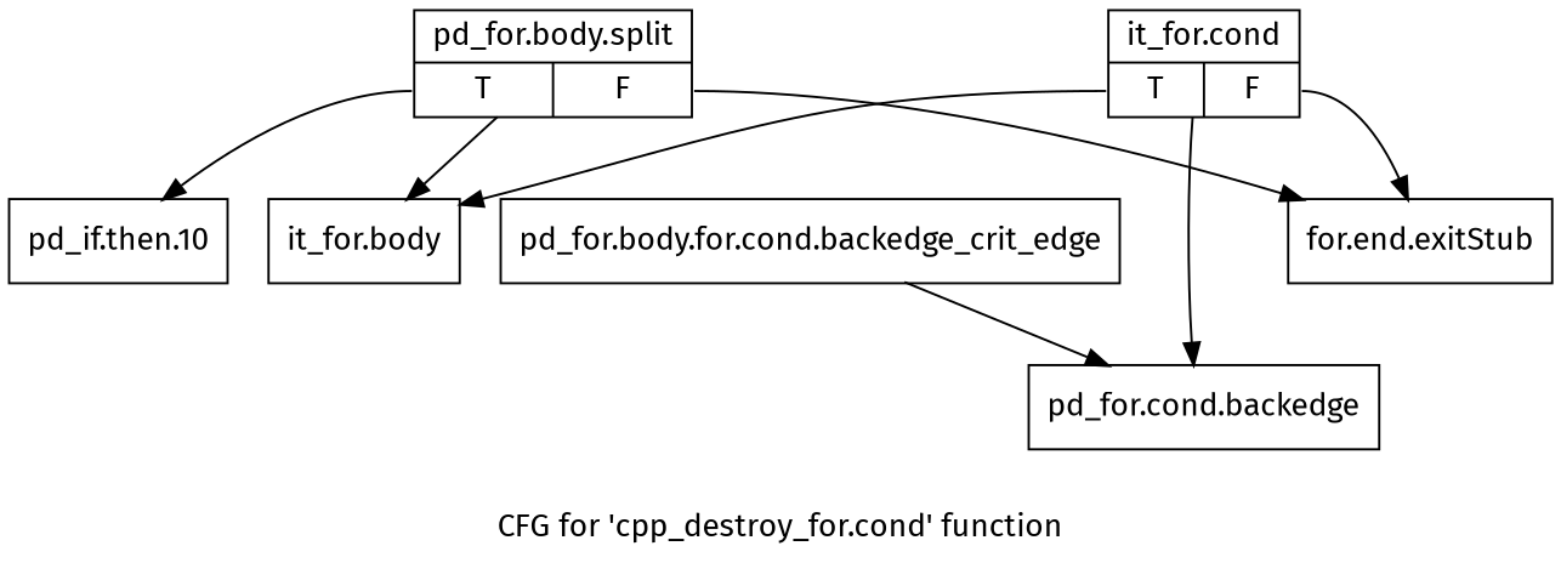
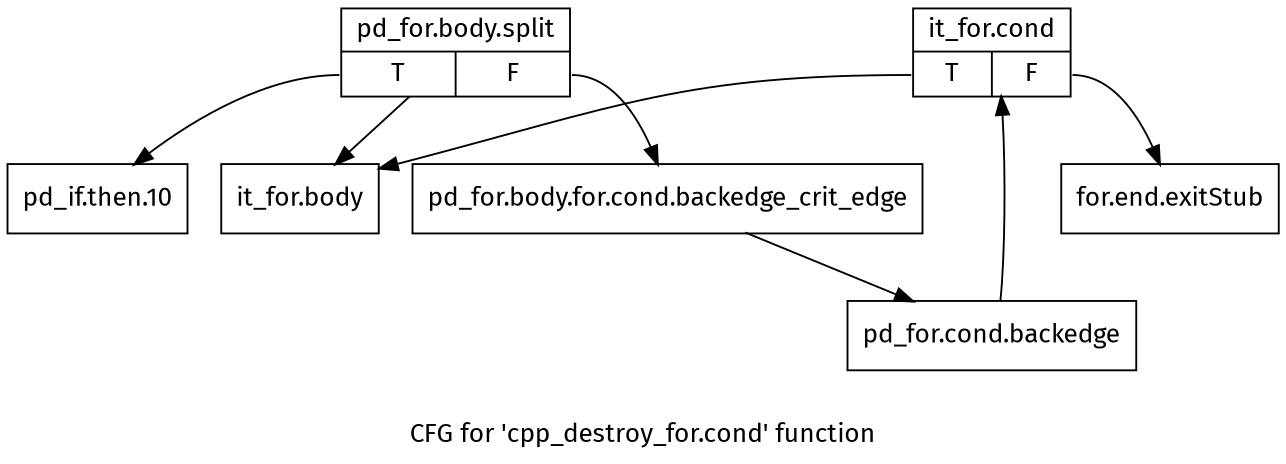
  digraph {
    fontname="Fira Sans"
    label="CFG for 'cpp_destroy_for.cond' function"
    node [fontname="Fira Sans" shape=record]
    edge [fontname="Fira Sans"]
    n1 [label="{it_for.cond|{<s0>T|<s1>F}}"]
    n2 [label="{for.end.exitStub}"]
    n3 [label="{it_for.body}"]
    n4 [label="{pd_for.body.split|{<s0>T|<s1>F}}"]
    n5 [label="{pd_if.then.10}"]
    n6 [label="{pd_for.body.for.cond.backedge_crit_edge}"]
    n7 [label="{pd_for.cond.backedge}"]
    n1 -> n2 [tailport=s1]
    n1 -> n3 [tailport=s0]
    n4 -> n3
    n4 -> n5 [tailport=s0]
-   n4 -> n2 [tailport=s1]
+   n4 -> n6 [tailport=s1]
    n6 -> n7
-   n1 -> n7
+   n7 -> n1
  }
